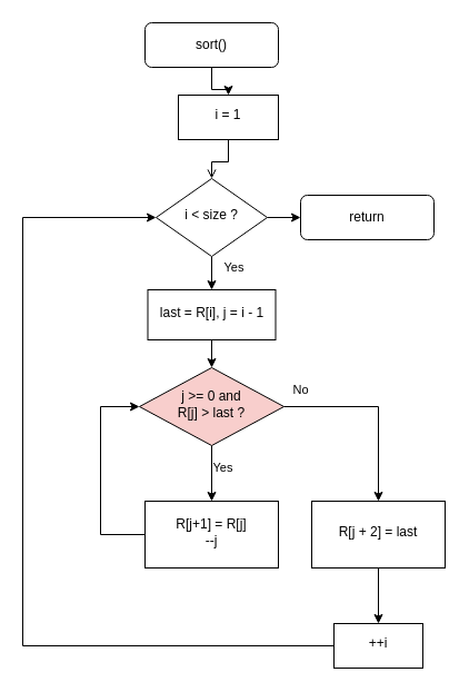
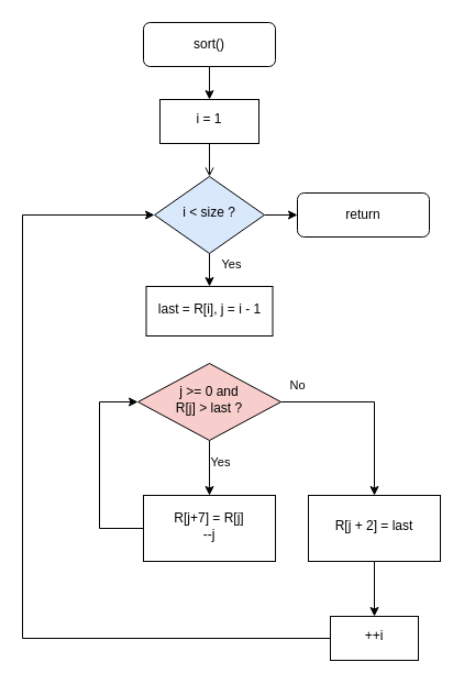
  <mxCell id="0" />
  <mxCell id="1" parent="0" />
  <mxCell id="2" style="edgeStyle=orthogonalEdgeStyle;rounded=0;orthogonalLoop=1;jettySize=auto;html=1;entryX=0.5;entryY=0;entryDx=0;entryDy=0;" edge="1" parent="1" source="3" target="8"><mxGeometry relative="1" as="geometry" /></mxCell>
  <mxCell id="3" value="sort()" style="rounded=1;whiteSpace=wrap;html=1;fontSize=12;glass=0;strokeWidth=1;shadow=0;" parent="1" vertex="1"><mxGeometry x="130" y="20" width="120" height="40" as="geometry" /></mxCell>
  <mxCell id="4" value="Yes" style="edgeStyle=orthogonalEdgeStyle;rounded=0;orthogonalLoop=1;jettySize=auto;html=1;" edge="1" parent="1" source="6" target="12"><mxGeometry x="0.2" y="20" relative="1" as="geometry"><mxPoint as="offset" /></mxGeometry></mxCell>
  <mxCell id="5" style="edgeStyle=orthogonalEdgeStyle;rounded=0;orthogonalLoop=1;jettySize=auto;html=1;entryX=0;entryY=0.5;entryDx=0;entryDy=0;" edge="1" parent="1" source="6" target="20"><mxGeometry relative="1" as="geometry" /></mxCell>
- <mxCell id="6" value="i &amp;lt; size ?" style="rhombus;whiteSpace=wrap;html=1;shadow=0;fontFamily=Helvetica;fontSize=12;align=center;strokeWidth=1;spacing=6;spacingTop=-4;" parent="1" vertex="1"><mxGeometry x="140" y="160" width="100" height="70" as="geometry" /></mxCell>
+ <mxCell id="6" value="i &amp;lt; size ?" style="rhombus;whiteSpace=wrap;html=1;shadow=0;fontFamily=Helvetica;fontSize=12;align=center;strokeWidth=1;spacing=6;spacingTop=-4;fillColor=#dae8fc;" parent="1" vertex="1"><mxGeometry x="140" y="160" width="100" height="70" as="geometry" /></mxCell>
  <mxCell id="7" style="edgeStyle=orthogonalEdgeStyle;rounded=0;orthogonalLoop=1;jettySize=auto;html=1;entryX=0.5;entryY=0;entryDx=0;entryDy=0;endArrow=open;" edge="1" parent="1" source="8" target="6"><mxGeometry relative="1" as="geometry" /></mxCell>
- <mxCell id="8" value="i = 1" style="whiteSpace=wrap;html=1;shadow=0;strokeWidth=1;spacing=6;spacingTop=-4;" vertex="1" parent="1"><mxGeometry x="160" y="85" width="90" height="40" as="geometry" /></mxCell>
+ <mxCell id="8" value="i = 1" style="whiteSpace=wrap;html=1;shadow=0;strokeWidth=1;spacing=6;spacingTop=-4;" vertex="1" parent="1"><mxGeometry x="145" y="90" width="90" height="40" as="geometry" /></mxCell>
  <mxCell id="9" style="edgeStyle=orthogonalEdgeStyle;rounded=0;orthogonalLoop=1;jettySize=auto;html=1;entryX=0;entryY=0.5;entryDx=0;entryDy=0;" edge="1" parent="1" source="10" target="6"><mxGeometry relative="1" as="geometry"><Array as="points"><mxPoint x="20" y="580" /><mxPoint x="20" y="195" /></Array></mxGeometry></mxCell>
  <mxCell id="10" value="++i" style="whiteSpace=wrap;html=1;shadow=0;strokeWidth=1;spacing=6;spacingTop=-4;" vertex="1" parent="1"><mxGeometry x="300" y="560" width="80" height="40" as="geometry" /></mxCell>
- <mxCell id="11" value="" style="edgeStyle=orthogonalEdgeStyle;rounded=0;orthogonalLoop=1;jettySize=auto;html=1;" edge="1" parent="1" source="12" target="15"><mxGeometry relative="1" as="geometry" /></mxCell>
  <mxCell id="12" value="last = R[i], j = i - 1" style="whiteSpace=wrap;html=1;shadow=0;strokeWidth=1;spacing=6;spacingTop=-4;" vertex="1" parent="1"><mxGeometry x="132.5" y="260" width="115" height="45" as="geometry" /></mxCell>
  <mxCell id="13" value="Yes" style="edgeStyle=orthogonalEdgeStyle;rounded=0;orthogonalLoop=1;jettySize=auto;html=1;" edge="1" parent="1" source="15" target="17"><mxGeometry x="-0.2" y="10" relative="1" as="geometry"><mxPoint as="offset" /></mxGeometry></mxCell>
  <mxCell id="14" value="No" style="edgeStyle=orthogonalEdgeStyle;rounded=0;orthogonalLoop=1;jettySize=auto;html=1;" edge="1" parent="1" source="15" target="19"><mxGeometry x="-0.823" y="15" relative="1" as="geometry"><mxPoint as="offset" /></mxGeometry></mxCell>
  <mxCell id="15" value="j &amp;gt;= 0 and &lt;br&gt;R[j] &amp;gt; last ?" style="rhombus;whiteSpace=wrap;html=1;shadow=0;strokeWidth=1;spacing=6;spacingTop=-4;fillColor=#f8cecc;" vertex="1" parent="1"><mxGeometry x="125" y="330" width="130" height="70" as="geometry" /></mxCell>
  <mxCell id="16" style="edgeStyle=orthogonalEdgeStyle;rounded=0;orthogonalLoop=1;jettySize=auto;html=1;entryX=0;entryY=0.5;entryDx=0;entryDy=0;" edge="1" parent="1" source="17" target="15"><mxGeometry relative="1" as="geometry"><Array as="points"><mxPoint x="90" y="480" /><mxPoint x="90" y="365" /></Array></mxGeometry></mxCell>
- <mxCell id="17" value="R[j+1] = R[j]&lt;br&gt;--j" style="whiteSpace=wrap;html=1;shadow=0;strokeWidth=1;spacing=6;spacingTop=-4;" vertex="1" parent="1"><mxGeometry x="130" y="450" width="120" height="60" as="geometry" /></mxCell>
+ <mxCell id="17" value="R[j+7] = R[j]&lt;br&gt;--j" style="whiteSpace=wrap;html=1;shadow=0;strokeWidth=1;spacing=6;spacingTop=-4;" vertex="1" parent="1"><mxGeometry x="130" y="450" width="120" height="60" as="geometry" /></mxCell>
  <mxCell id="18" style="edgeStyle=orthogonalEdgeStyle;rounded=0;orthogonalLoop=1;jettySize=auto;html=1;entryX=0.5;entryY=0;entryDx=0;entryDy=0;" edge="1" parent="1" source="19" target="10"><mxGeometry relative="1" as="geometry" /></mxCell>
  <mxCell id="19" value="&lt;span&gt;R[j + 2] = last&lt;/span&gt;" style="whiteSpace=wrap;html=1;shadow=0;strokeWidth=1;spacing=6;spacingTop=-4;" vertex="1" parent="1"><mxGeometry x="280" y="450" width="120" height="60" as="geometry" /></mxCell>
  <mxCell id="20" value="return" style="rounded=1;whiteSpace=wrap;html=1;fontSize=12;glass=0;strokeWidth=1;shadow=0;" vertex="1" parent="1"><mxGeometry x="270" y="175" width="120" height="40" as="geometry" /></mxCell>
